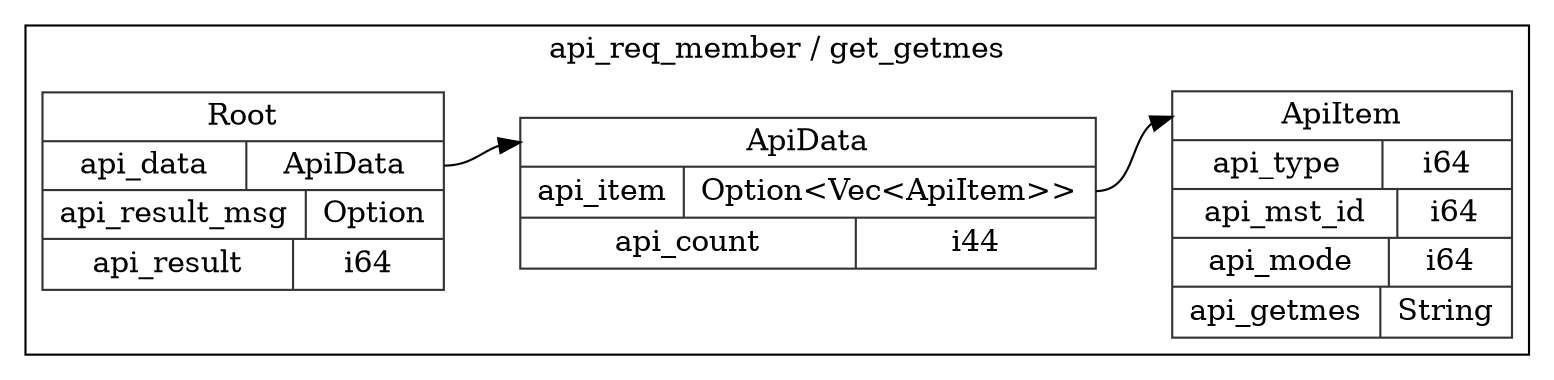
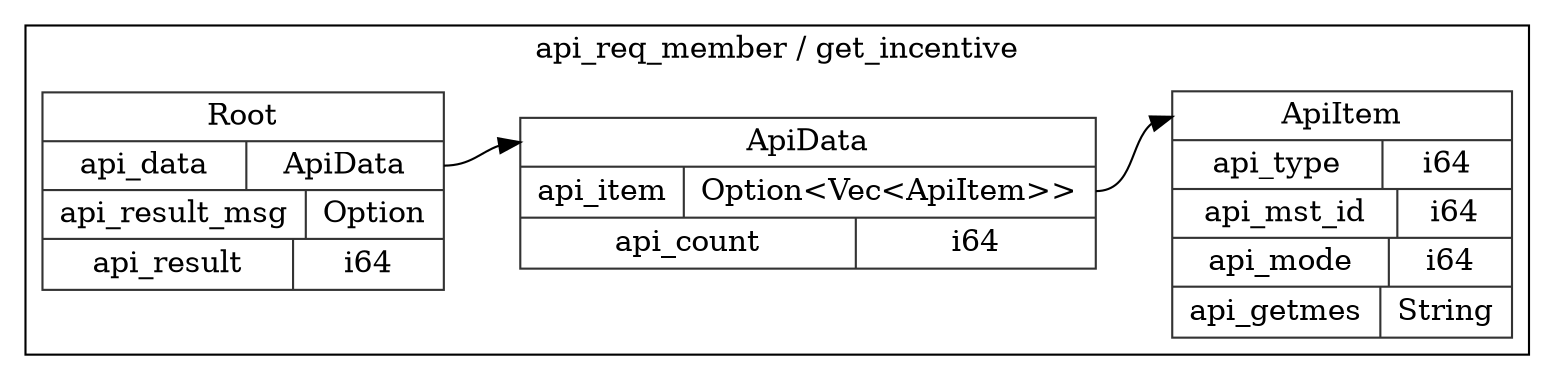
  digraph {
    rankdir=LR
    node [color=gray20 shape=record style=solid]
    n1 [label="<Root> Root  | { api_data | <api_data> ApiData } | { api_result_msg | <api_result_msg> Option } | { api_result | <api_result> i64 }"]
-   n2 [label="<ApiData> ApiData  | { api_item | <api_item> Option\<Vec\<ApiItem\>\> } | { api_count | <api_count> i44 }"]
+   n2 [label="<ApiData> ApiData  | { api_item | <api_item> Option\<Vec\<ApiItem\>\> } | { api_count | <api_count> i64 }"]
    n3 [label="<ApiItem> ApiItem  | { api_type | <api_type> i64 } | { api_mst_id | <api_mst_id> i64 } | { api_mode | <api_mode> i64 } | { api_getmes | <api_getmes> String }"]
    subgraph cluster_1 {
-     label="api_req_member / get_getmes"
+     label="api_req_member / get_incentive"
      n1
      n2
      n3
    }
    n1 -> n2 [headport="ApiData:w" tailport="api_data:e"]
    n2 -> n3 [headport="ApiItem:w" tailport="api_item:e"]
  }
